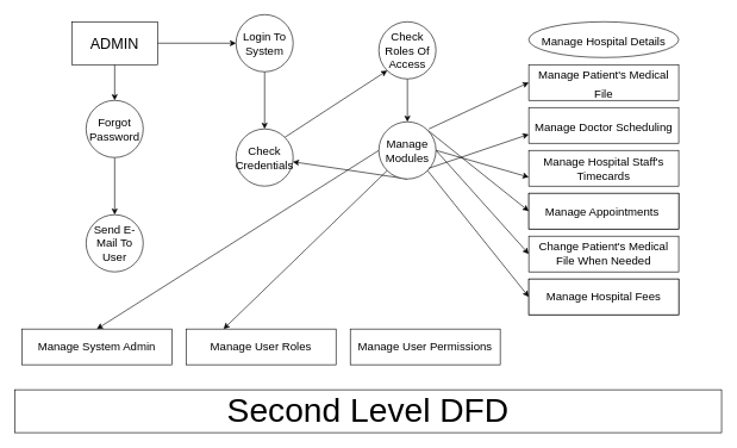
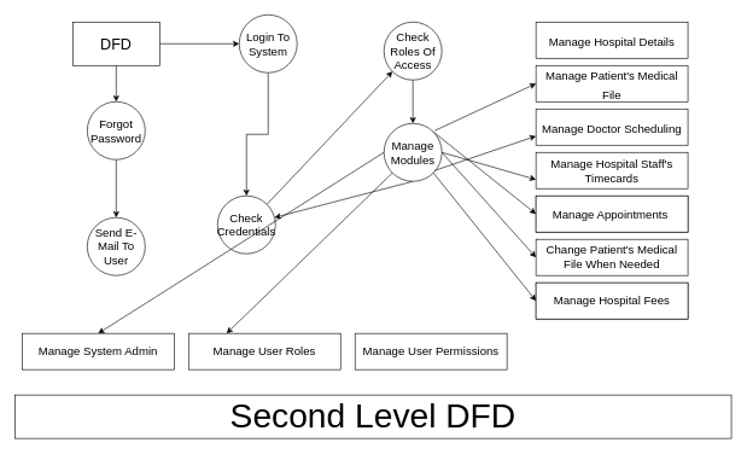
  <mxCell id="0" />
  <mxCell id="1" parent="0" />
  <mxCell id="2" style="edgeStyle=orthogonalEdgeStyle;rounded=0;orthogonalLoop=1;jettySize=auto;html=1;exitX=0.5;exitY=1;exitDx=0;exitDy=0;entryX=0.5;entryY=0;entryDx=0;entryDy=0;fontSize=21;" edge="1" parent="1" source="4" target="6"><mxGeometry relative="1" as="geometry" /></mxCell>
  <mxCell id="3" style="edgeStyle=orthogonalEdgeStyle;rounded=0;orthogonalLoop=1;jettySize=auto;html=1;exitX=1;exitY=0.5;exitDx=0;exitDy=0;entryX=0;entryY=0.5;entryDx=0;entryDy=0;fontSize=21;" edge="1" parent="1" source="4" target="9"><mxGeometry relative="1" as="geometry" /></mxCell>
- <mxCell id="4" value="&lt;font style=&quot;font-size: 21px;&quot;&gt;ADMIN&lt;/font&gt;" style="rounded=0;whiteSpace=wrap;html=1;" vertex="1" parent="1"><mxGeometry x="100" y="30" width="120" height="60" as="geometry" /></mxCell>
+ <mxCell id="4" value="&lt;font style=&quot;font-size: 21px;&quot;&gt;DFD&lt;/font&gt;" style="rounded=0;whiteSpace=wrap;html=1;" vertex="1" parent="1"><mxGeometry x="100" y="30" width="120" height="60" as="geometry" /></mxCell>
  <mxCell id="5" style="edgeStyle=orthogonalEdgeStyle;rounded=0;orthogonalLoop=1;jettySize=auto;html=1;exitX=0.5;exitY=1;exitDx=0;exitDy=0;fontSize=21;" edge="1" parent="1" source="6" target="7"><mxGeometry relative="1" as="geometry" /></mxCell>
  <mxCell id="6" value="Forgot Password" style="ellipse;whiteSpace=wrap;html=1;aspect=fixed;fontSize=16;" vertex="1" parent="1"><mxGeometry x="120" y="140" width="80" height="80" as="geometry" /></mxCell>
  <mxCell id="7" value="Send E-Mail To User" style="ellipse;whiteSpace=wrap;html=1;aspect=fixed;fontSize=16;" vertex="1" parent="1"><mxGeometry x="120" y="300" width="80" height="80" as="geometry" /></mxCell>
  <mxCell id="8" style="edgeStyle=orthogonalEdgeStyle;rounded=0;orthogonalLoop=1;jettySize=auto;html=1;exitX=0.5;exitY=1;exitDx=0;exitDy=0;entryX=0.5;entryY=0;entryDx=0;entryDy=0;fontSize=21;" edge="1" parent="1" source="9" target="13"><mxGeometry relative="1" as="geometry" /></mxCell>
  <mxCell id="9" value="Login To System" style="ellipse;whiteSpace=wrap;html=1;aspect=fixed;fontSize=16;" vertex="1" parent="1"><mxGeometry x="330" y="20" width="80" height="80" as="geometry" /></mxCell>
  <mxCell id="10" style="edgeStyle=none;rounded=0;orthogonalLoop=1;jettySize=auto;html=1;exitX=0.5;exitY=1;exitDx=0;exitDy=0;fontSize=21;" edge="1" parent="1" source="11" target="20"><mxGeometry relative="1" as="geometry" /></mxCell>
  <mxCell id="11" value="Check Roles Of Access" style="ellipse;whiteSpace=wrap;html=1;aspect=fixed;fontSize=16;" vertex="1" parent="1"><mxGeometry x="530" y="30" width="80" height="80" as="geometry" /></mxCell>
  <mxCell id="12" style="rounded=0;orthogonalLoop=1;jettySize=auto;html=1;exitX=1;exitY=0;exitDx=0;exitDy=0;fontSize=21;entryX=0;entryY=1;entryDx=0;entryDy=0;" edge="1" parent="1" source="13" target="11"><mxGeometry relative="1" as="geometry"><mxPoint x="440" y="50" as="targetPoint" /></mxGeometry></mxCell>
- <mxCell id="13" value="Check Credentials" style="ellipse;whiteSpace=wrap;html=1;aspect=fixed;fontSize=16;" vertex="1" parent="1"><mxGeometry x="330" y="180" width="80" height="80" as="geometry" /></mxCell>
+ <mxCell id="13" value="Check Credentials" style="ellipse;whiteSpace=wrap;html=1;aspect=fixed;fontSize=16;" vertex="1" parent="1"><mxGeometry x="300" y="270" width="80" height="80" as="geometry" /></mxCell>
  <mxCell id="14" style="edgeStyle=none;rounded=0;orthogonalLoop=1;jettySize=auto;html=1;exitX=0.5;exitY=1;exitDx=0;exitDy=0;fontSize=21;" edge="1" parent="1" source="20" target="13"><mxGeometry relative="1" as="geometry" /></mxCell>
  <mxCell id="15" style="edgeStyle=none;rounded=0;orthogonalLoop=1;jettySize=auto;html=1;exitX=0;exitY=1;exitDx=0;exitDy=0;entryX=0.25;entryY=0;entryDx=0;entryDy=0;fontSize=21;" edge="1" parent="1" source="20" target="28"><mxGeometry relative="1" as="geometry" /></mxCell>
  <mxCell id="16" style="edgeStyle=none;rounded=0;orthogonalLoop=1;jettySize=auto;html=1;exitX=0;exitY=0.5;exitDx=0;exitDy=0;entryX=0.5;entryY=0;entryDx=0;entryDy=0;fontSize=21;" edge="1" parent="1" source="20" target="29"><mxGeometry relative="1" as="geometry" /></mxCell>
  <mxCell id="17" style="edgeStyle=none;rounded=0;orthogonalLoop=1;jettySize=auto;html=1;exitX=1;exitY=1;exitDx=0;exitDy=0;entryX=0;entryY=0.5;entryDx=0;entryDy=0;fontSize=21;" edge="1" parent="1" source="20" target="27"><mxGeometry relative="1" as="geometry" /></mxCell>
  <mxCell id="18" style="edgeStyle=none;rounded=0;orthogonalLoop=1;jettySize=auto;html=1;exitX=1;exitY=0.5;exitDx=0;exitDy=0;entryX=0;entryY=0.5;entryDx=0;entryDy=0;fontSize=21;" edge="1" parent="1" source="20"><mxGeometry relative="1" as="geometry"><mxPoint x="740" y="355" as="targetPoint" /></mxGeometry></mxCell>
  <mxCell id="19" style="edgeStyle=none;rounded=0;orthogonalLoop=1;jettySize=auto;html=1;exitX=1;exitY=0;exitDx=0;exitDy=0;entryX=0;entryY=0.5;entryDx=0;entryDy=0;fontSize=21;" edge="1" parent="1" source="20" target="22"><mxGeometry relative="1" as="geometry" /></mxCell>
  <mxCell id="20" value="Manage Modules" style="ellipse;whiteSpace=wrap;html=1;aspect=fixed;fontSize=16;" vertex="1" parent="1"><mxGeometry x="530" y="170" width="80" height="80" as="geometry" /></mxCell>
- <mxCell id="21" value="&lt;font style=&quot;font-size: 16px;&quot;&gt;Manage Hospital Details&lt;/font&gt;" style="ellipse;whiteSpace=wrap;html=1;fontSize=21;" vertex="1" parent="1"><mxGeometry x="740" y="30" width="210" height="50" as="geometry" /></mxCell>
+ <mxCell id="21" value="&lt;font style=&quot;font-size: 16px;&quot;&gt;Manage Hospital Details&lt;/font&gt;" style="rounded=0;whiteSpace=wrap;html=1;fontSize=21;" vertex="1" parent="1"><mxGeometry x="740" y="30" width="210" height="50" as="geometry" /></mxCell>
  <mxCell id="22" value="Manage Appointments&lt;span style=&quot;white-space: pre;&quot;&gt; &lt;/span&gt;" style="rounded=0;whiteSpace=wrap;html=1;fontSize=21;" vertex="1" parent="1"><mxGeometry x="740" y="270" width="210" height="50" as="geometry" /></mxCell>
  <mxCell id="23" value="&lt;font style=&quot;font-size: 16px;&quot;&gt;Manage Patient's Medical File&lt;/font&gt;" style="rounded=0;whiteSpace=wrap;html=1;fontSize=21;" vertex="1" parent="1"><mxGeometry x="740" y="90" width="210" height="50" as="geometry" /></mxCell>
  <mxCell id="24" value="&lt;font style=&quot;font-size: 16px;&quot;&gt;Manage Doctor Scheduling&lt;/font&gt;" style="rounded=0;whiteSpace=wrap;html=1;fontSize=21;" vertex="1" parent="1"><mxGeometry x="740" y="150" width="210" height="50" as="geometry" /></mxCell>
  <mxCell id="25" value="Manage Hospital Staff's Timecards" style="rounded=0;whiteSpace=wrap;html=1;fontSize=16;" vertex="1" parent="1"><mxGeometry x="740" y="210" width="210" height="50" as="geometry" /></mxCell>
  <mxCell id="26" value="Manage User Permissions" style="rounded=0;whiteSpace=wrap;html=1;fontSize=16;" vertex="1" parent="1"><mxGeometry x="490" y="460" width="210" height="50" as="geometry" /></mxCell>
  <mxCell id="27" value="Manage Hospital Fees" style="rounded=0;whiteSpace=wrap;html=1;fontSize=21;" vertex="1" parent="1"><mxGeometry x="740" y="390" width="210" height="50" as="geometry" /></mxCell>
  <mxCell id="28" value="Manage User Roles" style="rounded=0;whiteSpace=wrap;html=1;fontSize=16;" vertex="1" parent="1"><mxGeometry x="260" y="460" width="210" height="50" as="geometry" /></mxCell>
  <mxCell id="29" value="Manage System Admin" style="rounded=0;whiteSpace=wrap;html=1;fontSize=16;" vertex="1" parent="1"><mxGeometry y="460" width="210" height="50" as="geometry" x="30" /></mxCell>
  <mxCell id="30" value="" style="endArrow=classic;html=1;rounded=0;fontSize=21;entryX=0;entryY=0.5;entryDx=0;entryDy=0;" edge="1" parent="1" target="23"><mxGeometry width="50" height="50" relative="1" as="geometry"><mxPoint x="600" y="180" as="sourcePoint" /><mxPoint x="650" y="130" as="targetPoint" /></mxGeometry></mxCell>
  <mxCell id="31" value="" style="endArrow=classic;html=1;rounded=0;fontSize=21;entryX=0;entryY=0.75;entryDx=0;entryDy=0;" edge="1" parent="1" target="25"><mxGeometry width="50" height="50" relative="1" as="geometry"><mxPoint x="610" y="210" as="sourcePoint" /><mxPoint x="750" y="145" as="targetPoint" /></mxGeometry></mxCell>
  <mxCell id="32" value="" style="endArrow=classic;html=1;rounded=0;fontSize=21;entryX=0;entryY=0.75;entryDx=0;entryDy=0;" edge="1" parent="1" target="24"><mxGeometry width="50" height="50" relative="1" as="geometry"><mxPoint x="600" y="235" as="sourcePoint" /><mxPoint x="740" y="170" as="targetPoint" /></mxGeometry></mxCell>
  <mxCell id="33" value="Manage Hospital Fees" style="rounded=0;whiteSpace=wrap;html=1;fontSize=16;" vertex="1" parent="1"><mxGeometry x="740" y="390" width="210" height="50" as="geometry" /></mxCell>
  <mxCell id="34" value="Change Patient's Medical File When Needed" style="rounded=0;whiteSpace=wrap;html=1;fontSize=16;" vertex="1" parent="1"><mxGeometry x="740" y="330" width="210" height="50" as="geometry" /></mxCell>
  <mxCell id="35" value="Manage Appointments&lt;span style=&quot;white-space: pre; font-size: 16px;&quot;&gt; &lt;/span&gt;" style="rounded=0;whiteSpace=wrap;html=1;fontSize=16;" vertex="1" parent="1"><mxGeometry x="740" y="270" width="210" height="50" as="geometry" /></mxCell>
  <mxCell id="36" value="&lt;font style=&quot;font-size: 47px;&quot;&gt;Second Level DFD&lt;/font&gt;" style="rounded=0;whiteSpace=wrap;html=1;fontSize=16;" vertex="1" parent="1"><mxGeometry x="20" y="545" width="990" height="60" as="geometry" /></mxCell>
